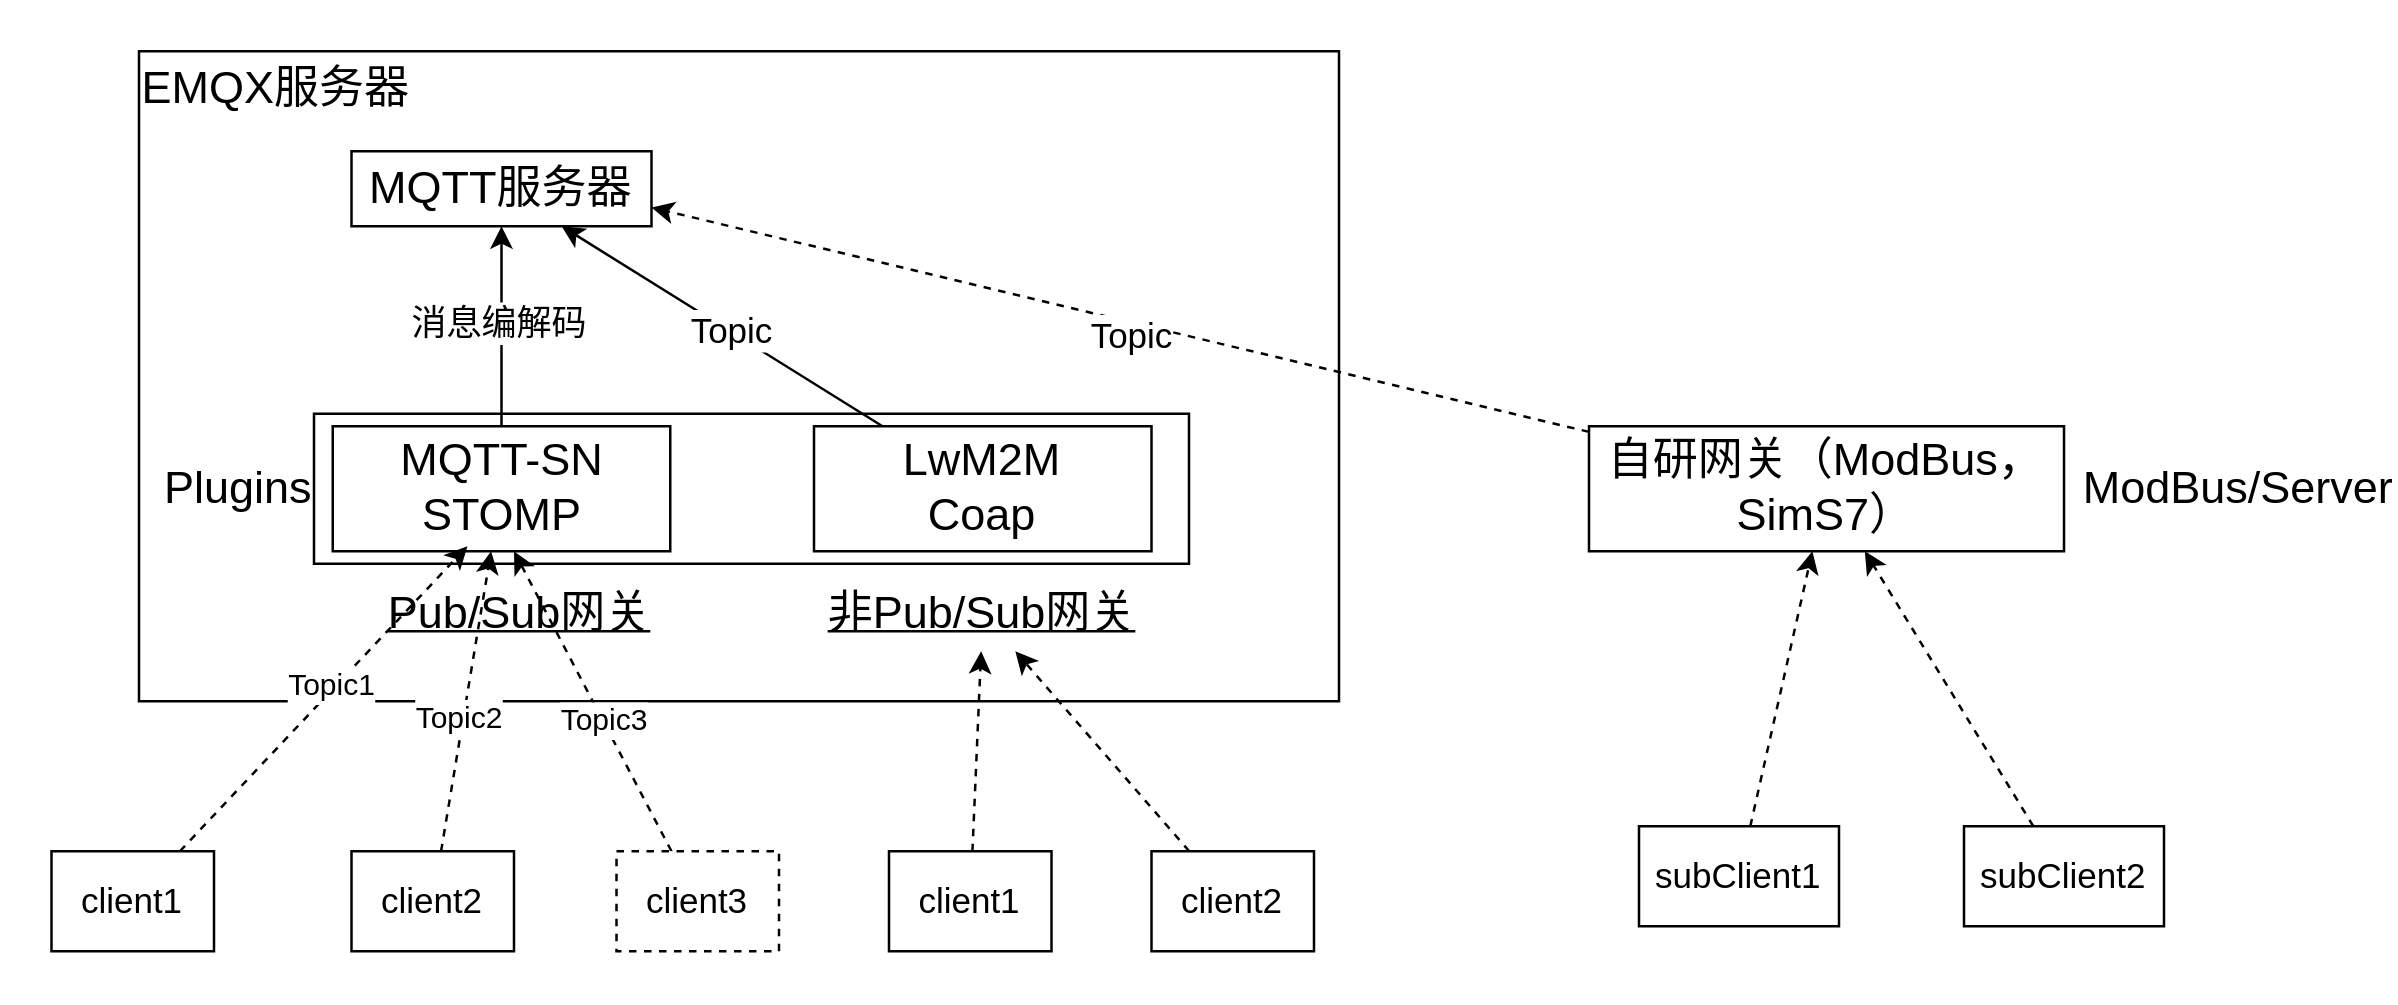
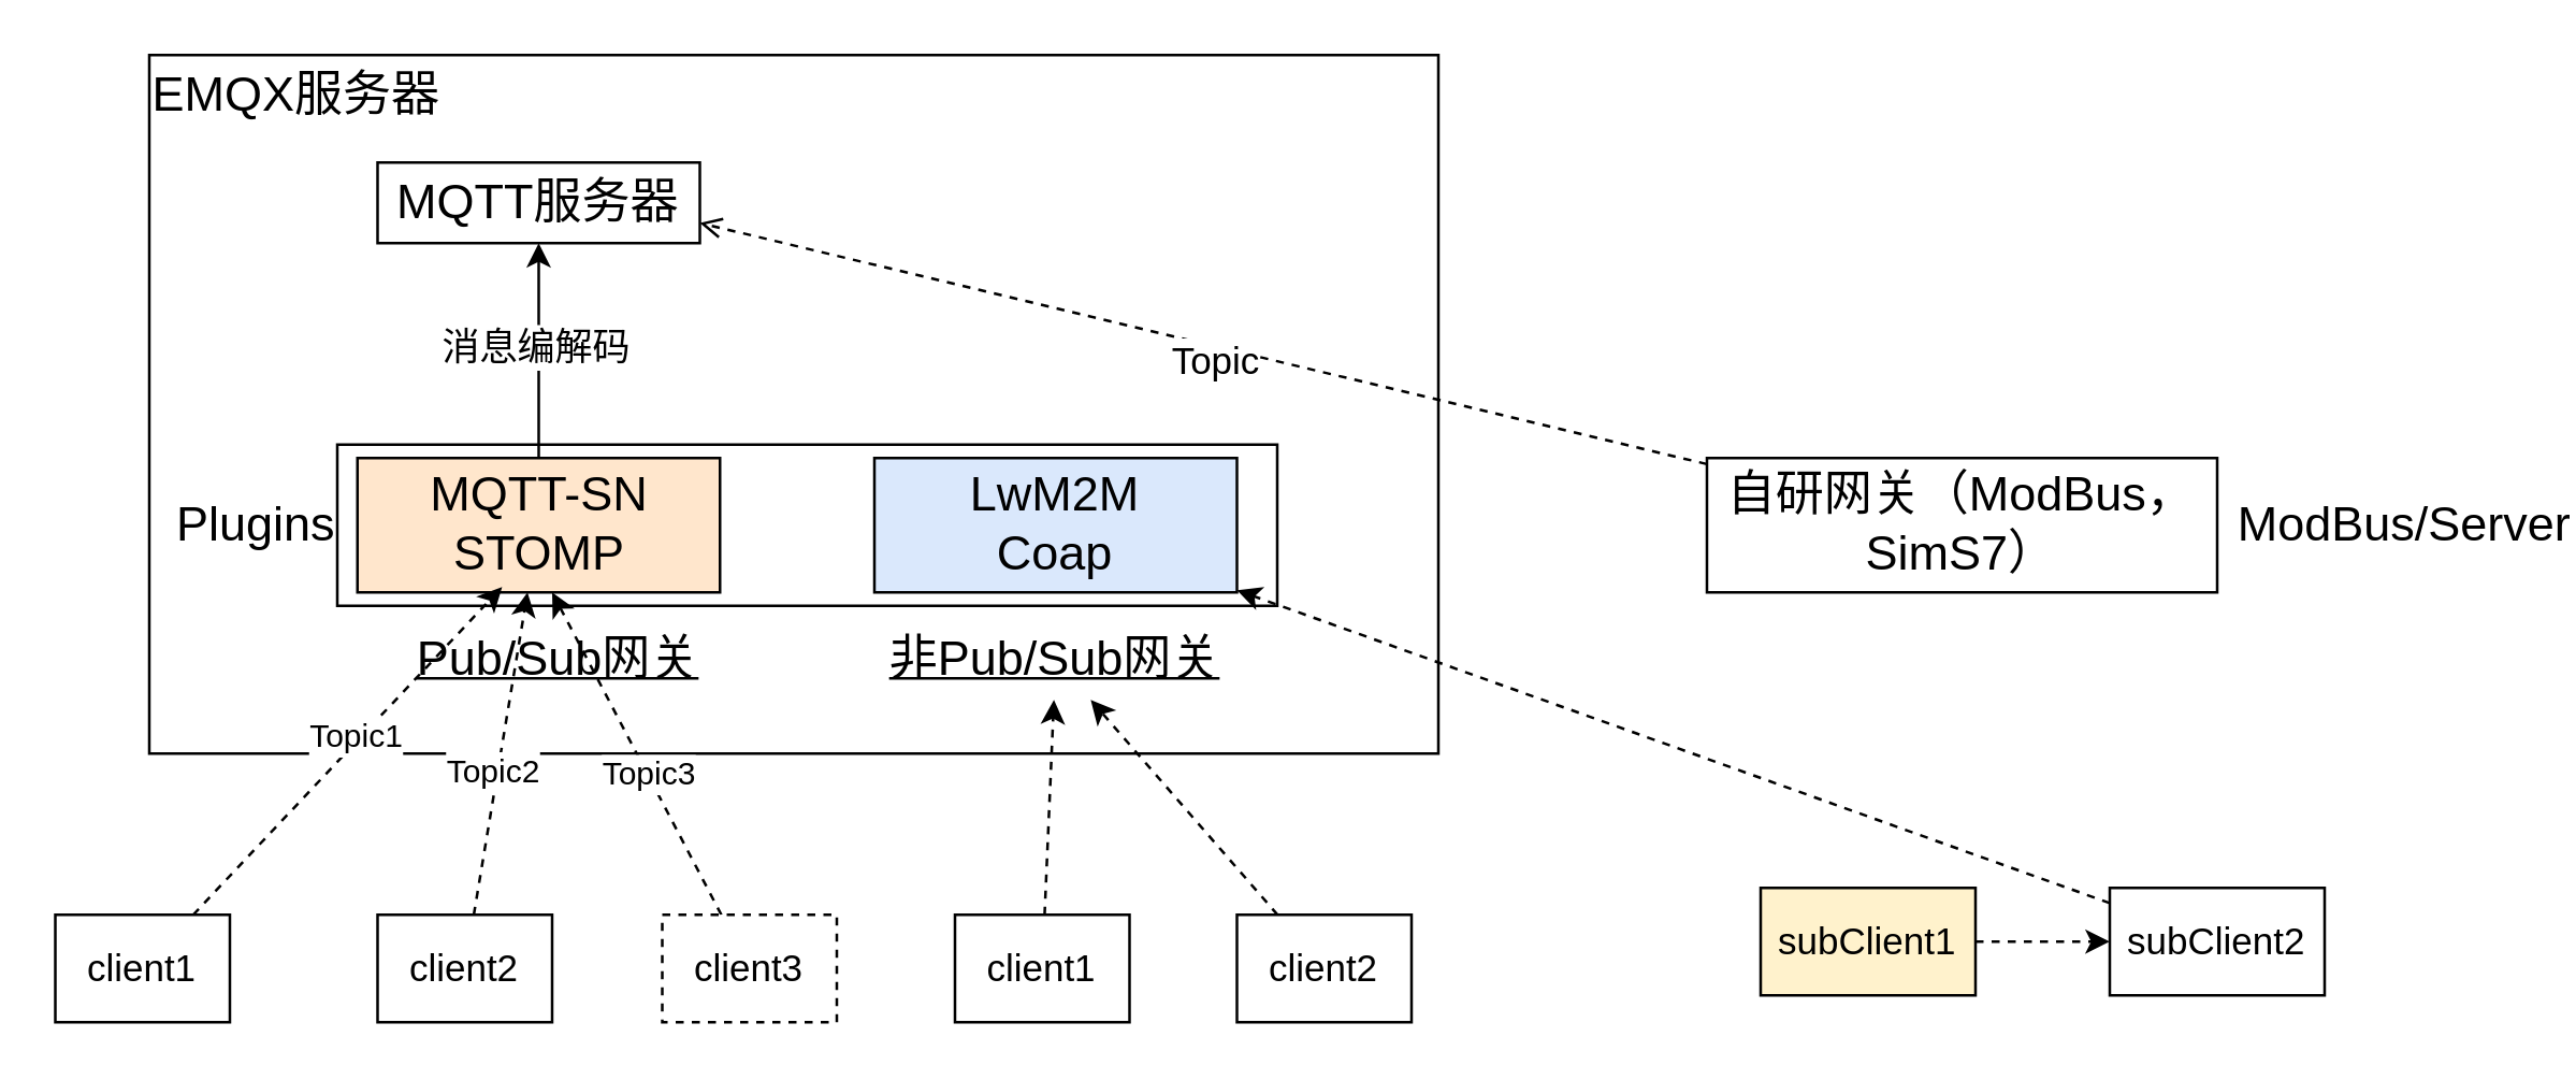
  <mxCell id="0" />
  <mxCell id="1" parent="0" />
  <mxCell id="2" value="" style="rounded=0;whiteSpace=wrap;html=1;" parent="1" vertex="1"><mxGeometry x="55" y="20" width="480" height="260" as="geometry" /></mxCell>
  <mxCell id="3" value="" style="rounded=0;whiteSpace=wrap;html=1;" vertex="1" parent="1"><mxGeometry x="125" y="165" width="350" height="60" as="geometry" /></mxCell>
  <mxCell id="4" value="&lt;font style=&quot;font-size: 18px;&quot;&gt;MQTT服务器&lt;/font&gt;" style="rounded=0;whiteSpace=wrap;html=1;" parent="1" vertex="1"><mxGeometry x="140" y="60" width="120" height="30" as="geometry" /></mxCell>
  <mxCell id="5" value="&lt;font style=&quot;font-size: 18px;&quot;&gt;EMQX服务器&lt;/font&gt;" style="text;html=1;strokeColor=none;fillColor=none;align=center;verticalAlign=middle;whiteSpace=wrap;rounded=0;" parent="1" vertex="1"><mxGeometry x="55" y="20" width="110" height="30" as="geometry" /></mxCell>
  <mxCell id="6" value="" style="edgeStyle=orthogonalEdgeStyle;rounded=0;orthogonalLoop=1;jettySize=auto;html=1;" edge="1" parent="1" source="8" target="4"><mxGeometry relative="1" as="geometry" /></mxCell>
  <mxCell id="7" value="&lt;font style=&quot;font-size: 14px;&quot;&gt;消息编解码&lt;/font&gt;" style="edgeLabel;html=1;align=center;verticalAlign=middle;resizable=0;points=[];" vertex="1" connectable="0" parent="6"><mxGeometry x="0.05" y="2" relative="1" as="geometry"><mxPoint as="offset" /></mxGeometry></mxCell>
- <mxCell id="8" value="&lt;font style=&quot;font-size: 18px;&quot;&gt;MQTT-SN&lt;br&gt;STOMP&lt;br&gt;&lt;/font&gt;" style="rounded=0;whiteSpace=wrap;html=1;" vertex="1" parent="1"><mxGeometry x="132.5" y="170" width="135" height="50" as="geometry" /></mxCell>
- <mxCell id="9" style="rounded=0;orthogonalLoop=1;jettySize=auto;html=1;" edge="1" parent="1" source="11" target="4"><mxGeometry relative="1" as="geometry" /></mxCell>
- <mxCell id="10" value="&lt;font style=&quot;font-size: 14px;&quot;&gt;Topic&lt;/font&gt;" style="edgeLabel;html=1;align=center;verticalAlign=middle;resizable=0;points=[];" vertex="1" connectable="0" parent="9"><mxGeometry x="-0.05" relative="1" as="geometry"><mxPoint as="offset" /></mxGeometry></mxCell>
- <mxCell id="11" value="&lt;font style=&quot;font-size: 18px;&quot;&gt;LwM2M&lt;br&gt;Coap&lt;br&gt;&lt;/font&gt;" style="rounded=0;whiteSpace=wrap;html=1;" vertex="1" parent="1"><mxGeometry x="325" y="170" width="135" height="50" as="geometry" /></mxCell>
+ <mxCell id="8" value="&lt;font style=&quot;font-size: 18px;&quot;&gt;MQTT-SN&lt;br&gt;STOMP&lt;br&gt;&lt;/font&gt;" style="rounded=0;whiteSpace=wrap;html=1;fillColor=#ffe6cc;" vertex="1" parent="1"><mxGeometry x="132.5" y="170" width="135" height="50" as="geometry" /></mxCell>
+ <mxCell id="11" value="&lt;font style=&quot;font-size: 18px;&quot;&gt;LwM2M&lt;br&gt;Coap&lt;br&gt;&lt;/font&gt;" style="rounded=0;whiteSpace=wrap;html=1;fillColor=#dae8fc;" vertex="1" parent="1"><mxGeometry x="325" y="170" width="135" height="50" as="geometry" /></mxCell>
  <mxCell id="12" value="&lt;font style=&quot;font-size: 18px;&quot;&gt;&lt;u&gt;非Pub/Sub网关&lt;/u&gt;&lt;/font&gt;" style="text;html=1;strokeColor=none;fillColor=none;align=center;verticalAlign=middle;whiteSpace=wrap;rounded=0;" vertex="1" parent="1"><mxGeometry x="325" y="230" width="135" height="30" as="geometry" /></mxCell>
  <mxCell id="13" value="&lt;font style=&quot;font-size: 14px;&quot;&gt;client1&lt;/font&gt;" style="rounded=0;whiteSpace=wrap;html=1;" vertex="1" parent="1"><mxGeometry x="20" y="340" width="65" height="40" as="geometry" /></mxCell>
  <mxCell id="14" style="rounded=0;orthogonalLoop=1;jettySize=auto;html=1;dashed=1;" edge="1" parent="1" source="16" target="8"><mxGeometry relative="1" as="geometry" /></mxCell>
  <mxCell id="15" value="&lt;font style=&quot;font-size: 12px;&quot;&gt;Topic2&lt;/font&gt;" style="edgeLabel;html=1;align=center;verticalAlign=middle;resizable=0;points=[];" vertex="1" connectable="0" parent="14"><mxGeometry x="-0.106" y="2" relative="1" as="geometry"><mxPoint as="offset" /></mxGeometry></mxCell>
  <mxCell id="16" value="&lt;font style=&quot;font-size: 14px;&quot;&gt;client2&lt;/font&gt;" style="rounded=0;whiteSpace=wrap;html=1;" vertex="1" parent="1"><mxGeometry x="140" y="340" width="65" height="40" as="geometry" /></mxCell>
  <mxCell id="17" style="rounded=0;orthogonalLoop=1;jettySize=auto;html=1;dashed=1;" edge="1" parent="1" source="19"><mxGeometry relative="1" as="geometry"><mxPoint x="205" y="220" as="targetPoint" /></mxGeometry></mxCell>
  <mxCell id="18" value="&lt;font style=&quot;font-size: 12px;&quot;&gt;Topic3&lt;/font&gt;" style="edgeLabel;html=1;align=center;verticalAlign=middle;resizable=0;points=[];" vertex="1" connectable="0" parent="17"><mxGeometry x="-0.133" relative="1" as="geometry"><mxPoint as="offset" /></mxGeometry></mxCell>
  <mxCell id="19" value="&lt;font style=&quot;font-size: 14px;&quot;&gt;client3&lt;/font&gt;" style="rounded=0;whiteSpace=wrap;html=1;dashed=1;" vertex="1" parent="1"><mxGeometry x="246" y="340" width="65" height="40" as="geometry" /></mxCell>
  <mxCell id="20" value="" style="rounded=0;orthogonalLoop=1;jettySize=auto;html=1;dashed=1;" edge="1" parent="1" source="21" target="12"><mxGeometry relative="1" as="geometry" /></mxCell>
  <mxCell id="21" value="&lt;font style=&quot;font-size: 14px;&quot;&gt;client1&lt;/font&gt;" style="rounded=0;whiteSpace=wrap;html=1;" vertex="1" parent="1"><mxGeometry x="355" y="340" width="65" height="40" as="geometry" /></mxCell>
  <mxCell id="22" value="" style="rounded=0;orthogonalLoop=1;jettySize=auto;html=1;dashed=1;" edge="1" parent="1" source="23" target="12"><mxGeometry relative="1" as="geometry" /></mxCell>
  <mxCell id="23" value="&lt;font style=&quot;font-size: 14px;&quot;&gt;client2&lt;/font&gt;" style="rounded=0;whiteSpace=wrap;html=1;" vertex="1" parent="1"><mxGeometry x="460" y="340" width="65" height="40" as="geometry" /></mxCell>
  <mxCell id="24" style="rounded=0;orthogonalLoop=1;jettySize=auto;html=1;entryX=0.399;entryY=0.96;entryDx=0;entryDy=0;entryPerimeter=0;dashed=1;" edge="1" parent="1" source="13" target="8"><mxGeometry relative="1" as="geometry" /></mxCell>
  <mxCell id="25" value="&lt;font style=&quot;font-size: 12px;&quot;&gt;Topic1&lt;/font&gt;" style="edgeLabel;html=1;align=center;verticalAlign=middle;resizable=0;points=[];" vertex="1" connectable="0" parent="24"><mxGeometry x="0.066" y="1" relative="1" as="geometry"><mxPoint y="-1" as="offset" /></mxGeometry></mxCell>
  <mxCell id="26" value="&lt;font style=&quot;font-size: 18px;&quot;&gt;&lt;u&gt;Pub/Sub网关&lt;/u&gt;&lt;/font&gt;" style="text;html=1;strokeColor=none;fillColor=none;align=center;verticalAlign=middle;whiteSpace=wrap;rounded=0;" vertex="1" parent="1"><mxGeometry x="140" y="230" width="135" height="30" as="geometry" /></mxCell>
  <mxCell id="27" value="&lt;font style=&quot;font-size: 18px;&quot;&gt;Plugins&lt;/font&gt;" style="text;html=1;strokeColor=none;fillColor=none;align=center;verticalAlign=middle;whiteSpace=wrap;rounded=0;" vertex="1" parent="1"><mxGeometry x="65" y="180" width="60" height="30" as="geometry" /></mxCell>
- <mxCell id="28" style="rounded=0;orthogonalLoop=1;jettySize=auto;html=1;entryX=1;entryY=0.75;entryDx=0;entryDy=0;dashed=1;" edge="1" parent="1" source="31" target="4"><mxGeometry relative="1" as="geometry" /></mxCell>
+ <mxCell id="28" style="rounded=0;orthogonalLoop=1;jettySize=auto;html=1;entryX=1;entryY=0.75;entryDx=0;entryDy=0;dashed=1;endArrow=open;" edge="1" parent="1" source="31" target="4"><mxGeometry relative="1" as="geometry" /></mxCell>
  <mxCell id="29" value="Topic" style="edgeLabel;html=1;align=center;verticalAlign=middle;resizable=0;points=[];" vertex="1" connectable="0" parent="28"><mxGeometry x="-0.03" y="3" relative="1" as="geometry"><mxPoint as="offset" /></mxGeometry></mxCell>
  <mxCell id="30" value="&lt;font style=&quot;font-size: 14px;&quot;&gt;Topic&lt;/font&gt;" style="edgeLabel;html=1;align=center;verticalAlign=middle;resizable=0;points=[];" vertex="1" connectable="0" parent="28"><mxGeometry x="-0.027" y="5" relative="1" as="geometry"><mxPoint as="offset" /></mxGeometry></mxCell>
  <mxCell id="31" value="&lt;font style=&quot;font-size: 18px;&quot;&gt;自研网关（ModBus，SimS7）&lt;br&gt;&lt;/font&gt;" style="rounded=0;whiteSpace=wrap;html=1;" vertex="1" parent="1"><mxGeometry x="635" y="170" width="190" height="50" as="geometry" /></mxCell>
- <mxCell id="32" value="" style="rounded=0;orthogonalLoop=1;jettySize=auto;html=1;dashed=1;" edge="1" parent="1" source="33" target="31"><mxGeometry relative="1" as="geometry" /></mxCell>
- <mxCell id="33" value="&lt;font style=&quot;font-size: 14px;&quot;&gt;subClient1&lt;/font&gt;" style="rounded=0;whiteSpace=wrap;html=1;" vertex="1" parent="1"><mxGeometry x="655" y="330" width="80" height="40" as="geometry" /></mxCell>
- <mxCell id="34" value="" style="rounded=0;orthogonalLoop=1;jettySize=auto;html=1;dashed=1;" edge="1" parent="1" source="35" target="31"><mxGeometry relative="1" as="geometry" /></mxCell>
+ <mxCell id="32" value="" style="rounded=0;orthogonalLoop=1;jettySize=auto;html=1;dashed=1;" edge="1" parent="1" source="33" target="35"><mxGeometry relative="1" as="geometry" /></mxCell>
+ <mxCell id="33" value="&lt;font style=&quot;font-size: 14px;&quot;&gt;subClient1&lt;/font&gt;" style="rounded=0;whiteSpace=wrap;html=1;fillColor=#fff2cc;" vertex="1" parent="1"><mxGeometry x="655" y="330" width="80" height="40" as="geometry" /></mxCell>
+ <mxCell id="34" value="" style="rounded=0;orthogonalLoop=1;jettySize=auto;html=1;dashed=1;" edge="1" parent="1" source="35" target="11"><mxGeometry relative="1" as="geometry" /></mxCell>
  <mxCell id="35" value="&lt;font style=&quot;font-size: 14px;&quot;&gt;subClient2&lt;/font&gt;" style="rounded=0;whiteSpace=wrap;html=1;" vertex="1" parent="1"><mxGeometry x="785" y="330" width="80" height="40" as="geometry" /></mxCell>
  <mxCell id="36" value="&lt;font style=&quot;font-size: 18px;&quot;&gt;ModBus/Server&lt;/font&gt;" style="text;html=1;strokeColor=none;fillColor=none;align=center;verticalAlign=middle;whiteSpace=wrap;rounded=0;" vertex="1" parent="1"><mxGeometry x="865" y="180" width="60" height="30" as="geometry" /></mxCell>
